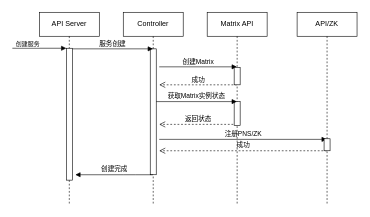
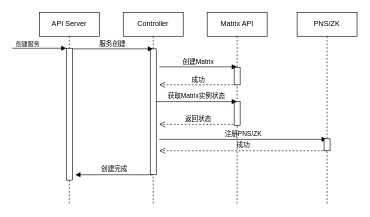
  <mxCell id="0" />
  <mxCell id="1" parent="0" />
  <mxCell id="2" value="API Server" style="shape=umlLifeline;perimeter=lifelinePerimeter;whiteSpace=wrap;html=1;container=1;collapsible=0;recursiveResize=0;outlineConnect=0;" vertex="1" parent="1"><mxGeometry x="65" y="20" width="100" height="320" as="geometry" /></mxCell>
  <mxCell id="3" value="" style="html=1;points=[];perimeter=orthogonalPerimeter;" vertex="1" parent="2"><mxGeometry x="45" y="60" width="10" height="220" as="geometry" /></mxCell>
  <mxCell id="4" value="Controller" style="shape=umlLifeline;perimeter=lifelinePerimeter;whiteSpace=wrap;html=1;container=1;collapsible=0;recursiveResize=0;outlineConnect=0;" vertex="1" parent="1"><mxGeometry x="205" y="20" width="100" height="320" as="geometry" /></mxCell>
  <mxCell id="5" value="" style="html=1;points=[];perimeter=orthogonalPerimeter;" vertex="1" parent="4"><mxGeometry x="45" y="61" width="10" height="210" as="geometry" /></mxCell>
  <mxCell id="6" value="创建Matrix" style="html=1;verticalAlign=bottom;endArrow=block;" edge="1" parent="4"><mxGeometry width="80" relative="1" as="geometry"><mxPoint x="60" y="91" as="sourcePoint" /><mxPoint x="189.5" y="91" as="targetPoint" /></mxGeometry></mxCell>
  <mxCell id="7" value="注册PNS/ZK" style="html=1;verticalAlign=bottom;endArrow=block;" edge="1" parent="4"><mxGeometry width="80" relative="1" as="geometry"><mxPoint x="60" y="212" as="sourcePoint" /><mxPoint x="339.5" y="212" as="targetPoint" /></mxGeometry></mxCell>
  <mxCell id="8" value="成功" style="html=1;verticalAlign=bottom;endArrow=open;dashed=1;endSize=8;" edge="1" parent="4"><mxGeometry relative="1" as="geometry"><mxPoint x="189.5" y="121" as="sourcePoint" /><mxPoint x="60" y="121" as="targetPoint" /></mxGeometry></mxCell>
  <mxCell id="9" value="返回状态" style="html=1;verticalAlign=bottom;endArrow=open;dashed=1;endSize=8;" edge="1" parent="4"><mxGeometry relative="1" as="geometry"><mxPoint x="189.5" y="187" as="sourcePoint" /><mxPoint x="60" y="187" as="targetPoint" /></mxGeometry></mxCell>
  <mxCell id="10" value="成功" style="html=1;verticalAlign=bottom;endArrow=open;dashed=1;endSize=8;" edge="1" parent="4"><mxGeometry relative="1" as="geometry"><mxPoint x="339.5" y="231" as="sourcePoint" /><mxPoint x="60" y="231" as="targetPoint" /></mxGeometry></mxCell>
  <mxCell id="11" value="Matrix API" style="shape=umlLifeline;perimeter=lifelinePerimeter;whiteSpace=wrap;html=1;container=1;collapsible=0;recursiveResize=0;outlineConnect=0;" vertex="1" parent="1"><mxGeometry x="345" y="20" width="100" height="320" as="geometry" /></mxCell>
  <mxCell id="12" value="" style="html=1;points=[];perimeter=orthogonalPerimeter;" vertex="1" parent="11"><mxGeometry x="45" y="92" width="10" height="29" as="geometry" /></mxCell>
  <mxCell id="13" value="" style="html=1;points=[];perimeter=orthogonalPerimeter;" vertex="1" parent="11"><mxGeometry x="45" y="149" width="10" height="40" as="geometry" /></mxCell>
- <mxCell id="14" value="API/ZK" style="shape=umlLifeline;perimeter=lifelinePerimeter;whiteSpace=wrap;html=1;container=1;collapsible=0;recursiveResize=0;outlineConnect=0;" vertex="1" parent="1"><mxGeometry x="495" y="20" width="100" height="320" as="geometry" /></mxCell>
+ <mxCell id="14" value="PNS/ZK" style="shape=umlLifeline;perimeter=lifelinePerimeter;whiteSpace=wrap;html=1;container=1;collapsible=0;recursiveResize=0;outlineConnect=0;" vertex="1" parent="1"><mxGeometry x="495" y="20" width="100" height="320" as="geometry" /></mxCell>
  <mxCell id="15" value="" style="html=1;points=[];perimeter=orthogonalPerimeter;" vertex="1" parent="14"><mxGeometry x="45" y="211" width="10" height="20" as="geometry" /></mxCell>
  <mxCell id="16" value="" style="endArrow=block;endFill=1;html=1;edgeStyle=orthogonalEdgeStyle;align=left;verticalAlign=top;" edge="1" parent="1"><mxGeometry x="-1" relative="1" as="geometry"><mxPoint x="20" y="80" as="sourcePoint" /><mxPoint x="110" y="80" as="targetPoint" /></mxGeometry></mxCell>
  <mxCell id="17" value="创建服务" style="resizable=0;html=1;align=left;verticalAlign=bottom;labelBackgroundColor=#ffffff;fontSize=10;" connectable="0" vertex="1" parent="16"><mxGeometry x="-1" relative="1" as="geometry"><mxPoint x="4" as="offset" /></mxGeometry></mxCell>
  <mxCell id="18" value="服务创建" style="html=1;verticalAlign=bottom;endArrow=block;" edge="1" parent="1"><mxGeometry width="80" relative="1" as="geometry"><mxPoint x="120" y="81" as="sourcePoint" /><mxPoint x="254.5" y="81" as="targetPoint" /></mxGeometry></mxCell>
  <mxCell id="19" value="获取Matrix实例状态" style="html=1;verticalAlign=bottom;endArrow=block;" edge="1" parent="1"><mxGeometry width="80" relative="1" as="geometry"><mxPoint x="260" y="169" as="sourcePoint" /><mxPoint x="394.5" y="169" as="targetPoint" /></mxGeometry></mxCell>
  <mxCell id="20" value="创建完成" style="html=1;verticalAlign=bottom;endArrow=block;" edge="1" parent="1"><mxGeometry width="80" relative="1" as="geometry"><mxPoint x="254.5" y="291" as="sourcePoint" /><mxPoint x="125" y="291" as="targetPoint" /><Array as="points"><mxPoint x="215" y="291" /></Array></mxGeometry></mxCell>
